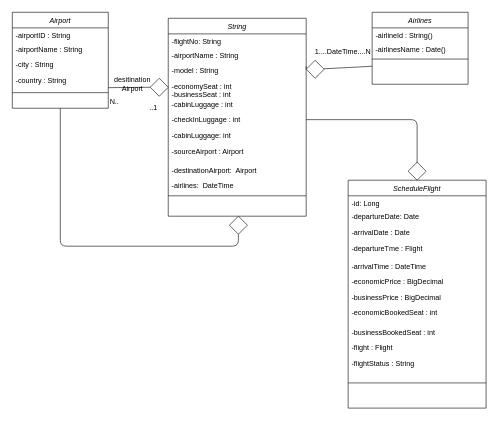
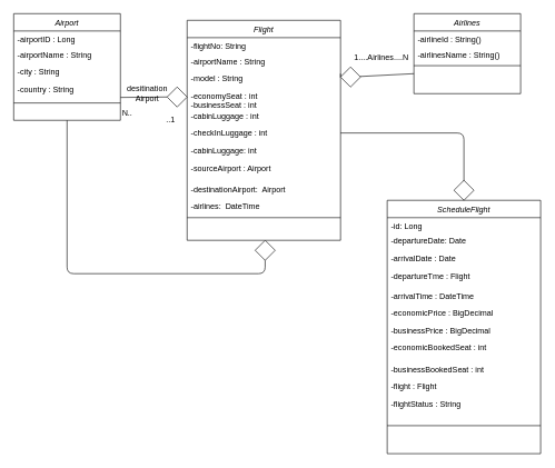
  <mxCell id="0" />
  <mxCell id="1" parent="0" />
  <mxCell id="2" value="Airport" style="swimlane;fontStyle=2;align=center;verticalAlign=top;childLayout=stackLayout;horizontal=1;startSize=26;horizontalStack=0;resizeParent=1;resizeLast=0;collapsible=1;marginBottom=0;rounded=0;shadow=0;strokeWidth=1;" vertex="1" parent="1"><mxGeometry x="20" y="20" width="160" height="160" as="geometry"><mxRectangle x="230" y="140" width="160" height="26" as="alternateBounds" /></mxGeometry></mxCell>
- <mxCell id="3" value="-airportID : String" style="text;align=left;verticalAlign=top;spacingLeft=4;spacingRight=4;overflow=hidden;rotatable=0;points=[[0,0.5],[1,0.5]];portConstraint=eastwest;" vertex="1" parent="2"><mxGeometry y="26" width="160" height="22" as="geometry" /></mxCell>
+ <mxCell id="3" value="-airportID : Long" style="text;align=left;verticalAlign=top;spacingLeft=4;spacingRight=4;overflow=hidden;rotatable=0;points=[[0,0.5],[1,0.5]];portConstraint=eastwest;" vertex="1" parent="2"><mxGeometry y="26" width="160" height="22" as="geometry" /></mxCell>
  <mxCell id="4" value="-airportName : String" style="text;align=left;verticalAlign=top;spacingLeft=4;spacingRight=4;overflow=hidden;rotatable=0;points=[[0,0.5],[1,0.5]];portConstraint=eastwest;rounded=0;shadow=0;html=0;" vertex="1" parent="2"><mxGeometry y="48" width="160" height="26" as="geometry" /></mxCell>
  <mxCell id="5" value="-city : String&#10;" style="text;align=left;verticalAlign=top;spacingLeft=4;spacingRight=4;overflow=hidden;rotatable=0;points=[[0,0.5],[1,0.5]];portConstraint=eastwest;rounded=0;shadow=0;html=0;" vertex="1" parent="2"><mxGeometry y="74" width="160" height="26" as="geometry" /></mxCell>
  <mxCell id="6" value="-country : String" style="text;align=left;verticalAlign=top;spacingLeft=4;spacingRight=4;overflow=hidden;rotatable=0;points=[[0,0.5],[1,0.5]];portConstraint=eastwest;" vertex="1" parent="2"><mxGeometry y="100" width="160" height="30" as="geometry" /></mxCell>
  <mxCell id="7" value="" style="line;html=1;strokeWidth=1;align=left;verticalAlign=middle;spacingTop=-1;spacingLeft=3;spacingRight=3;rotatable=0;labelPosition=right;points=[];portConstraint=eastwest;" vertex="1" parent="2"><mxGeometry y="130" width="160" height="8" as="geometry" /></mxCell>
  <mxCell id="8" value="Airlines" style="swimlane;fontStyle=2;align=center;verticalAlign=top;childLayout=stackLayout;horizontal=1;startSize=26;horizontalStack=0;resizeParent=1;resizeLast=0;collapsible=1;marginBottom=0;rounded=0;shadow=0;strokeWidth=1;" vertex="1" parent="1"><mxGeometry x="620" y="20" width="160" height="120" as="geometry"><mxRectangle x="230" y="140" width="160" height="26" as="alternateBounds" /></mxGeometry></mxCell>
  <mxCell id="9" value="-airlineId : String()" style="text;align=left;verticalAlign=top;spacingLeft=4;spacingRight=4;overflow=hidden;rotatable=0;points=[[0,0.5],[1,0.5]];portConstraint=eastwest;" vertex="1" parent="8"><mxGeometry y="26" width="160" height="22" as="geometry" /></mxCell>
- <mxCell id="10" value="-airlinesName : Date()" style="text;align=left;verticalAlign=top;spacingLeft=4;spacingRight=4;overflow=hidden;rotatable=0;points=[[0,0.5],[1,0.5]];portConstraint=eastwest;rounded=0;shadow=0;html=0;" vertex="1" parent="8"><mxGeometry y="48" width="160" height="26" as="geometry" /></mxCell>
+ <mxCell id="10" value="-airlinesName : String()" style="text;align=left;verticalAlign=top;spacingLeft=4;spacingRight=4;overflow=hidden;rotatable=0;points=[[0,0.5],[1,0.5]];portConstraint=eastwest;rounded=0;shadow=0;html=0;" vertex="1" parent="8"><mxGeometry y="48" width="160" height="26" as="geometry" /></mxCell>
  <mxCell id="11" value="" style="line;html=1;strokeWidth=1;align=left;verticalAlign=middle;spacingTop=-1;spacingLeft=3;spacingRight=3;rotatable=0;labelPosition=right;points=[];portConstraint=eastwest;" vertex="1" parent="8"><mxGeometry y="74" width="160" height="8" as="geometry" /></mxCell>
- <mxCell id="12" value="String" style="swimlane;fontStyle=2;align=center;verticalAlign=top;childLayout=stackLayout;horizontal=1;startSize=26;horizontalStack=0;resizeParent=1;resizeLast=0;collapsible=1;marginBottom=0;rounded=0;shadow=0;strokeWidth=1;" vertex="1" parent="1"><mxGeometry x="280" y="30" width="230" height="330" as="geometry"><mxRectangle x="230" y="140" width="160" height="26" as="alternateBounds" /></mxGeometry></mxCell>
+ <mxCell id="12" value="Flight" style="swimlane;fontStyle=2;align=center;verticalAlign=top;childLayout=stackLayout;horizontal=1;startSize=26;horizontalStack=0;resizeParent=1;resizeLast=0;collapsible=1;marginBottom=0;rounded=0;shadow=0;strokeWidth=1;" vertex="1" parent="1"><mxGeometry x="280" y="30" width="230" height="330" as="geometry"><mxRectangle x="230" y="140" width="160" height="26" as="alternateBounds" /></mxGeometry></mxCell>
  <mxCell id="13" value="-flightNo: String" style="text;align=left;verticalAlign=top;spacingLeft=4;spacingRight=4;overflow=hidden;rotatable=0;points=[[0,0.5],[1,0.5]];portConstraint=eastwest;" vertex="1" parent="12"><mxGeometry y="26" width="230" height="22" as="geometry" /></mxCell>
  <mxCell id="14" value="-airportName : String" style="text;align=left;verticalAlign=top;spacingLeft=4;spacingRight=4;overflow=hidden;rotatable=0;points=[[0,0.5],[1,0.5]];portConstraint=eastwest;rounded=0;shadow=0;html=0;" vertex="1" parent="12"><mxGeometry y="48" width="230" height="26" as="geometry" /></mxCell>
  <mxCell id="15" value="-model : String" style="text;align=left;verticalAlign=top;spacingLeft=4;spacingRight=4;overflow=hidden;rotatable=0;points=[[0,0.5],[1,0.5]];portConstraint=eastwest;rounded=0;shadow=0;html=0;" vertex="1" parent="12"><mxGeometry y="74" width="230" height="26" as="geometry" /></mxCell>
  <mxCell id="16" value="-economySeat : int&#10;-businessSeat : int&#10;-" style="text;align=left;verticalAlign=top;spacingLeft=4;spacingRight=4;overflow=hidden;rotatable=0;points=[[0,0.5],[1,0.5]];portConstraint=eastwest;" vertex="1" parent="12"><mxGeometry y="100" width="230" height="30" as="geometry" /></mxCell>
  <mxCell id="17" value="-cabinLuggage : int" style="text;align=left;verticalAlign=top;spacingLeft=4;spacingRight=4;overflow=hidden;rotatable=0;points=[[0,0.5],[1,0.5]];portConstraint=eastwest;rounded=0;shadow=0;html=0;" vertex="1" parent="12"><mxGeometry y="130" width="230" height="26" as="geometry" /></mxCell>
  <mxCell id="18" value="-checkInLuggage : int" style="text;align=left;verticalAlign=top;spacingLeft=4;spacingRight=4;overflow=hidden;rotatable=0;points=[[0,0.5],[1,0.5]];portConstraint=eastwest;rounded=0;shadow=0;html=0;" vertex="1" parent="12"><mxGeometry y="156" width="230" height="26" as="geometry" /></mxCell>
  <mxCell id="19" value="-cabinLuggage: int" style="text;align=left;verticalAlign=top;spacingLeft=4;spacingRight=4;overflow=hidden;rotatable=0;points=[[0,0.5],[1,0.5]];portConstraint=eastwest;rounded=0;shadow=0;html=0;" vertex="1" parent="12"><mxGeometry y="182" width="230" height="26" as="geometry" /></mxCell>
  <mxCell id="20" value="-sourceAirport : Airport " style="text;align=left;verticalAlign=top;spacingLeft=4;spacingRight=4;overflow=hidden;rotatable=0;points=[[0,0.5],[1,0.5]];portConstraint=eastwest;rounded=0;shadow=0;html=0;" vertex="1" parent="12"><mxGeometry y="208" width="230" height="32" as="geometry" /></mxCell>
  <mxCell id="21" value="-destinationAirport:  Airport" style="text;align=left;verticalAlign=top;spacingLeft=4;spacingRight=4;overflow=hidden;rotatable=0;points=[[0,0.5],[1,0.5]];portConstraint=eastwest;rounded=0;shadow=0;html=0;" vertex="1" parent="12"><mxGeometry y="240" width="230" height="26" as="geometry" /></mxCell>
  <mxCell id="22" value="-airlines:  DateTime" style="text;align=left;verticalAlign=top;spacingLeft=4;spacingRight=4;overflow=hidden;rotatable=0;points=[[0,0.5],[1,0.5]];portConstraint=eastwest;rounded=0;shadow=0;html=0;" vertex="1" parent="12"><mxGeometry y="266" width="230" height="26" as="geometry" /></mxCell>
  <mxCell id="23" value="" style="line;html=1;strokeWidth=1;align=left;verticalAlign=middle;spacingTop=-1;spacingLeft=3;spacingRight=3;rotatable=0;labelPosition=right;points=[];portConstraint=eastwest;" vertex="1" parent="12"><mxGeometry y="292" width="230" height="8" as="geometry" /></mxCell>
  <mxCell id="24" value="" style="endArrow=none;html=1;entryX=0;entryY=0.5;entryDx=0;entryDy=0;exitX=1;exitY=0.5;exitDx=0;exitDy=0;" edge="1" parent="1" source="26" target="16"><mxGeometry width="50" height="50" relative="1" as="geometry"><mxPoint x="180" y="150" as="sourcePoint" /><mxPoint x="230" y="100" as="targetPoint" /></mxGeometry></mxCell>
  <mxCell id="25" value="" style="rhombus;whiteSpace=wrap;html=1;" vertex="1" parent="1"><mxGeometry x="382" y="360" width="30" height="30" as="geometry" /></mxCell>
  <mxCell id="26" value="" style="rhombus;whiteSpace=wrap;html=1;" vertex="1" parent="1"><mxGeometry x="250" y="130" width="30" height="30" as="geometry" /></mxCell>
  <mxCell id="27" value="" style="endArrow=none;html=1;entryX=0;entryY=0.5;entryDx=0;entryDy=0;exitX=1;exitY=0.856;exitDx=0;exitDy=0;exitPerimeter=0;" edge="1" parent="1" source="6" target="26"><mxGeometry width="50" height="50" relative="1" as="geometry"><mxPoint x="180" y="145.68" as="sourcePoint" /><mxPoint x="280" y="145" as="targetPoint" /></mxGeometry></mxCell>
  <mxCell id="28" value="" style="endArrow=none;html=1;entryX=0;entryY=0.75;entryDx=0;entryDy=0;" edge="1" parent="1" source="29" target="8"><mxGeometry width="50" height="50" relative="1" as="geometry"><mxPoint x="510" y="110" as="sourcePoint" /><mxPoint x="560" y="60" as="targetPoint" /></mxGeometry></mxCell>
  <mxCell id="29" value="" style="rhombus;whiteSpace=wrap;html=1;" vertex="1" parent="1"><mxGeometry x="510" y="100" width="30" height="30" as="geometry" /></mxCell>
  <mxCell id="30" value="" style="endArrow=none;html=1;entryX=0;entryY=0.5;entryDx=0;entryDy=0;" edge="1" parent="1" target="29"><mxGeometry width="50" height="50" relative="1" as="geometry"><mxPoint x="510" y="110" as="sourcePoint" /><mxPoint x="620" y="110" as="targetPoint" /></mxGeometry></mxCell>
  <mxCell id="31" value="" style="endArrow=none;html=1;entryX=0.5;entryY=1;entryDx=0;entryDy=0;exitX=0.5;exitY=1;exitDx=0;exitDy=0;edgeStyle=elbowEdgeStyle;" edge="1" parent="1" source="2" target="25"><mxGeometry width="50" height="50" relative="1" as="geometry"><mxPoint x="280" y="440" as="sourcePoint" /><mxPoint x="330" y="390" as="targetPoint" /><Array as="points"><mxPoint x="300" y="410" /><mxPoint x="100" y="220" /><mxPoint x="200" y="210" /></Array></mxGeometry></mxCell>
  <mxCell id="32" value="ScheduleFlight" style="swimlane;fontStyle=2;align=center;verticalAlign=top;childLayout=stackLayout;horizontal=1;startSize=26;horizontalStack=0;resizeParent=1;resizeLast=0;collapsible=1;marginBottom=0;rounded=0;shadow=0;strokeWidth=1;" vertex="1" parent="1"><mxGeometry x="580" y="300" width="230" height="380" as="geometry"><mxRectangle x="230" y="140" width="160" height="26" as="alternateBounds" /></mxGeometry></mxCell>
  <mxCell id="33" value="-id: Long" style="text;align=left;verticalAlign=top;spacingLeft=4;spacingRight=4;overflow=hidden;rotatable=0;points=[[0,0.5],[1,0.5]];portConstraint=eastwest;" vertex="1" parent="32"><mxGeometry y="26" width="230" height="22" as="geometry" /></mxCell>
  <mxCell id="34" value="-departureDate: Date" style="text;align=left;verticalAlign=top;spacingLeft=4;spacingRight=4;overflow=hidden;rotatable=0;points=[[0,0.5],[1,0.5]];portConstraint=eastwest;rounded=0;shadow=0;html=0;" vertex="1" parent="32"><mxGeometry y="48" width="230" height="26" as="geometry" /></mxCell>
  <mxCell id="35" value="-arrivalDate : Date" style="text;align=left;verticalAlign=top;spacingLeft=4;spacingRight=4;overflow=hidden;rotatable=0;points=[[0,0.5],[1,0.5]];portConstraint=eastwest;rounded=0;shadow=0;html=0;" vertex="1" parent="32"><mxGeometry y="74" width="230" height="26" as="geometry" /></mxCell>
  <mxCell id="36" value="-departureTme : Flight" style="text;align=left;verticalAlign=top;spacingLeft=4;spacingRight=4;overflow=hidden;rotatable=0;points=[[0,0.5],[1,0.5]];portConstraint=eastwest;" vertex="1" parent="32"><mxGeometry y="100" width="230" height="30" as="geometry" /></mxCell>
  <mxCell id="37" value="-arrivalTime : DateTime" style="text;align=left;verticalAlign=top;spacingLeft=4;spacingRight=4;overflow=hidden;rotatable=0;points=[[0,0.5],[1,0.5]];portConstraint=eastwest;rounded=0;shadow=0;html=0;" vertex="1" parent="32"><mxGeometry y="130" width="230" height="26" as="geometry" /></mxCell>
  <mxCell id="38" value="-economicPrice : BigDecimal" style="text;align=left;verticalAlign=top;spacingLeft=4;spacingRight=4;overflow=hidden;rotatable=0;points=[[0,0.5],[1,0.5]];portConstraint=eastwest;rounded=0;shadow=0;html=0;" vertex="1" parent="32"><mxGeometry y="156" width="230" height="26" as="geometry" /></mxCell>
  <mxCell id="39" value="-businessPrice : BigDecimal" style="text;align=left;verticalAlign=top;spacingLeft=4;spacingRight=4;overflow=hidden;rotatable=0;points=[[0,0.5],[1,0.5]];portConstraint=eastwest;rounded=0;shadow=0;html=0;" vertex="1" parent="32"><mxGeometry y="182" width="230" height="26" as="geometry" /></mxCell>
  <mxCell id="40" value="-economicBookedSeat : int" style="text;align=left;verticalAlign=top;spacingLeft=4;spacingRight=4;overflow=hidden;rotatable=0;points=[[0,0.5],[1,0.5]];portConstraint=eastwest;rounded=0;shadow=0;html=0;" vertex="1" parent="32"><mxGeometry y="208" width="230" height="32" as="geometry" /></mxCell>
  <mxCell id="41" value="-businessBookedSeat : int" style="text;align=left;verticalAlign=top;spacingLeft=4;spacingRight=4;overflow=hidden;rotatable=0;points=[[0,0.5],[1,0.5]];portConstraint=eastwest;rounded=0;shadow=0;html=0;" vertex="1" parent="32"><mxGeometry y="240" width="230" height="26" as="geometry" /></mxCell>
  <mxCell id="42" value="-flight : Flight" style="text;align=left;verticalAlign=top;spacingLeft=4;spacingRight=4;overflow=hidden;rotatable=0;points=[[0,0.5],[1,0.5]];portConstraint=eastwest;rounded=0;shadow=0;html=0;" vertex="1" parent="32"><mxGeometry y="266" width="230" height="26" as="geometry" /></mxCell>
  <mxCell id="43" value="-flightStatus : String" style="text;align=left;verticalAlign=top;spacingLeft=4;spacingRight=4;overflow=hidden;rotatable=0;points=[[0,0.5],[1,0.5]];portConstraint=eastwest;rounded=0;shadow=0;html=0;" vertex="1" parent="32"><mxGeometry y="292" width="230" height="26" as="geometry" /></mxCell>
  <mxCell id="44" value="" style="line;html=1;strokeWidth=1;align=left;verticalAlign=middle;spacingTop=-1;spacingLeft=3;spacingRight=3;rotatable=0;labelPosition=right;points=[];portConstraint=eastwest;" vertex="1" parent="32"><mxGeometry y="318" width="230" height="40" as="geometry" /></mxCell>
  <mxCell id="45" value="" style="endArrow=block;html=1;entryX=0.5;entryY=0;entryDx=0;entryDy=0;exitX=1;exitY=0.5;exitDx=0;exitDy=0;edgeStyle=elbowEdgeStyle;" edge="1" parent="1" source="18" target="32"><mxGeometry width="50" height="50" relative="1" as="geometry"><mxPoint x="420" y="450" as="sourcePoint" /><mxPoint x="70" y="700" as="targetPoint" /><Array as="points"><mxPoint x="695" y="260" /></Array></mxGeometry></mxCell>
  <mxCell id="46" value="" style="rhombus;whiteSpace=wrap;html=1;" vertex="1" parent="1"><mxGeometry x="680" y="270" width="30" height="30" as="geometry" /></mxCell>
  <mxCell id="47" value="desitination&lt;br&gt;Airport" style="text;html=1;align=center;verticalAlign=middle;resizable=0;points=[];autosize=1;" vertex="1" parent="1"><mxGeometry x="180" y="124" width="80" height="30" as="geometry" /></mxCell>
  <mxCell id="48" value="..1" style="text;html=1;align=center;verticalAlign=middle;resizable=0;points=[];autosize=1;" vertex="1" parent="1"><mxGeometry x="240" y="170" width="30" height="20" as="geometry" /></mxCell>
  <mxCell id="49" value="N.." style="text;html=1;align=center;verticalAlign=middle;resizable=0;points=[];autosize=1;" vertex="1" parent="1"><mxGeometry x="175" y="160" width="30" height="20" as="geometry" /></mxCell>
- <mxCell id="50" value="1....DateTime....N" style="text;html=1;align=center;verticalAlign=middle;resizable=0;points=[];autosize=1;" vertex="1" parent="1"><mxGeometry x="521" y="76" width="100" height="20" as="geometry" /></mxCell>
+ <mxCell id="50" value="1....Airlines....N" style="text;html=1;align=center;verticalAlign=middle;resizable=0;points=[];autosize=1;" vertex="1" parent="1"><mxGeometry x="521" y="76" width="100" height="20" as="geometry" /></mxCell>
